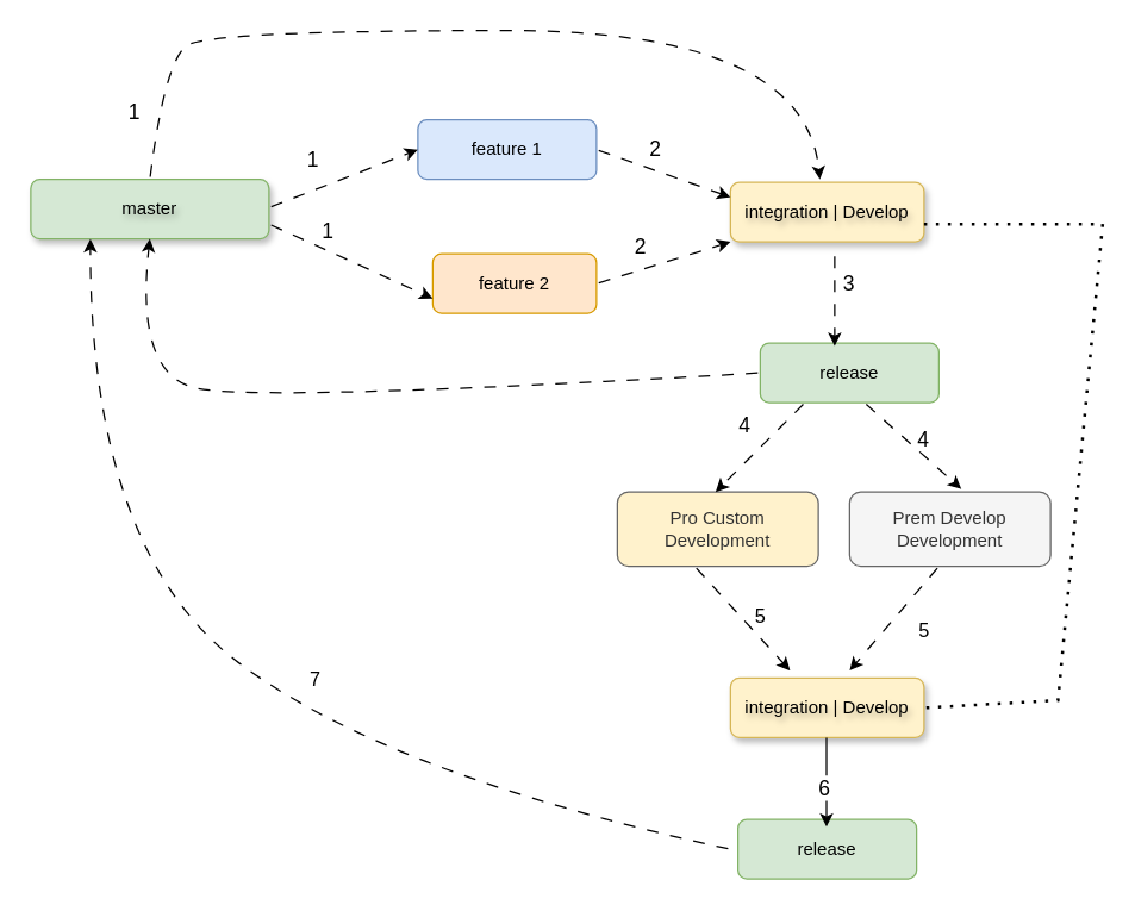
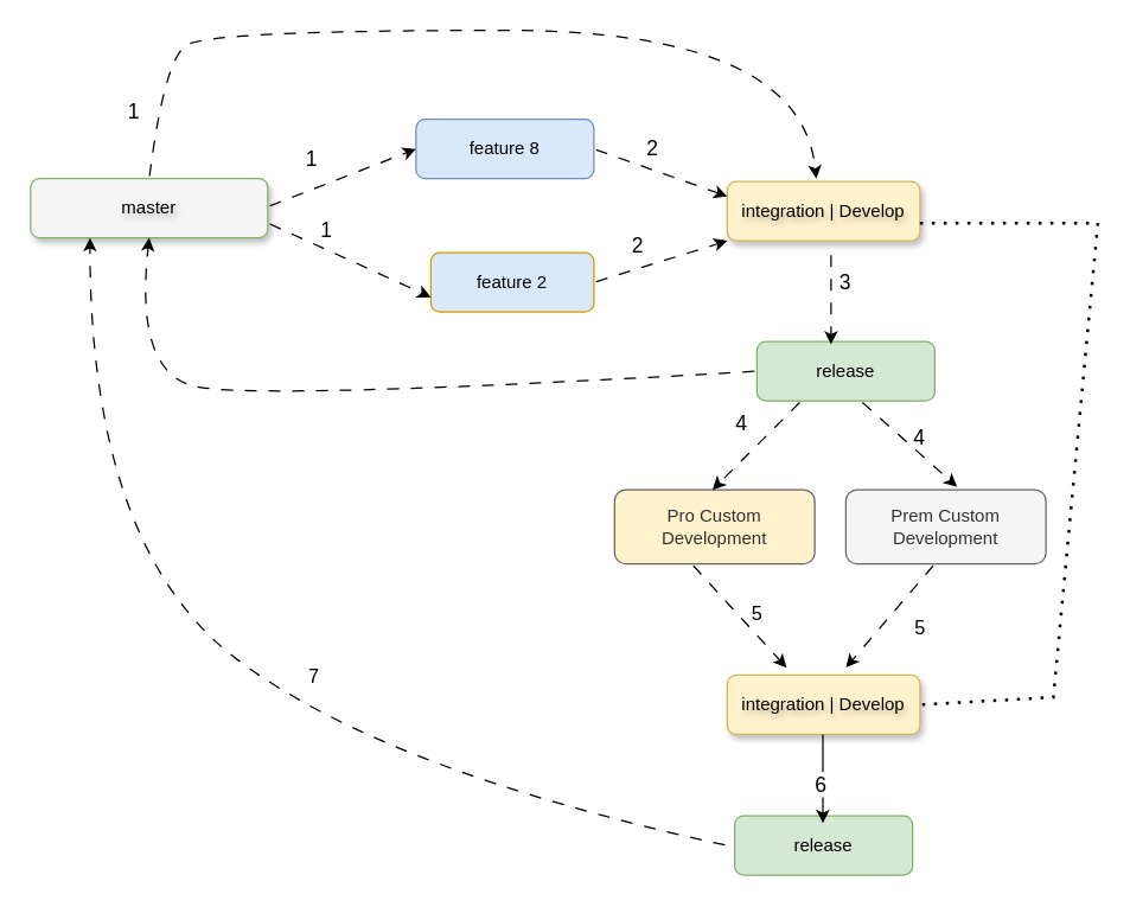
  <mxCell id="0" />
  <mxCell id="1" parent="0" />
  <mxCell id="2" value="integration | Develop" style="rounded=1;whiteSpace=wrap;html=1;fillColor=#fff2cc;strokeColor=#d6b656;shadow=1;textShadow=1;" vertex="1" parent="1"><mxGeometry x="490" y="122" width="130" height="40" as="geometry" /></mxCell>
- <mxCell id="3" value="master" style="rounded=1;whiteSpace=wrap;html=1;fillColor=#d5e8d4;strokeColor=#82b366;shadow=1;textShadow=1;" vertex="1" parent="1"><mxGeometry x="20" y="120" width="160" height="40" as="geometry" /></mxCell>
- <mxCell id="4" value="feature 1" style="rounded=1;whiteSpace=wrap;html=1;fillColor=#dae8fc;strokeColor=#6c8ebf;" vertex="1" parent="1"><mxGeometry x="280" y="80" width="120" height="40" as="geometry" /></mxCell>
- <mxCell id="5" value="feature 2" style="rounded=1;whiteSpace=wrap;html=1;fillColor=#ffe6cc;strokeColor=#d79b00;" vertex="1" parent="1"><mxGeometry x="290" y="170" width="110" height="40" as="geometry" /></mxCell>
+ <mxCell id="3" value="master" style="rounded=1;whiteSpace=wrap;html=1;fillColor=#f5f5f5;strokeColor=#82b366;shadow=1;textShadow=1;" vertex="1" parent="1"><mxGeometry x="20" y="120" width="160" height="40" as="geometry" /></mxCell>
+ <mxCell id="4" value="feature 8" style="rounded=1;whiteSpace=wrap;html=1;fillColor=#dae8fc;strokeColor=#6c8ebf;" vertex="1" parent="1"><mxGeometry x="280" y="80" width="120" height="40" as="geometry" /></mxCell>
+ <mxCell id="5" value="feature 2" style="rounded=1;whiteSpace=wrap;html=1;fillColor=#dae8fc;strokeColor=#d79b00;" vertex="1" parent="1"><mxGeometry x="290" y="170" width="110" height="40" as="geometry" /></mxCell>
  <mxCell id="6" value="" style="endArrow=classic;html=1;rounded=0;flowAnimation=1;" edge="1" parent="1"><mxGeometry width="50" height="50" relative="1" as="geometry"><mxPoint x="180" y="139" as="sourcePoint" /><mxPoint x="280" y="100" as="targetPoint" /></mxGeometry></mxCell>
  <mxCell id="7" value="" style="endArrow=classic;html=1;rounded=0;entryX=0;entryY=0.75;entryDx=0;entryDy=0;flowAnimation=1;" edge="1" parent="1" target="5"><mxGeometry width="50" height="50" relative="1" as="geometry"><mxPoint x="180" y="150" as="sourcePoint" /><mxPoint x="250" y="180" as="targetPoint" /></mxGeometry></mxCell>
  <mxCell id="8" value="" style="endArrow=classic;html=1;rounded=0;exitX=1;exitY=0.5;exitDx=0;exitDy=0;entryX=0;entryY=0.25;entryDx=0;entryDy=0;flowAnimation=1;" edge="1" parent="1" source="4" target="2"><mxGeometry width="50" height="50" relative="1" as="geometry"><mxPoint x="460" y="90" as="sourcePoint" /><mxPoint x="510" y="40" as="targetPoint" /></mxGeometry></mxCell>
  <mxCell id="9" value="" style="endArrow=classic;html=1;rounded=0;entryX=0;entryY=1;entryDx=0;entryDy=0;flowAnimation=1;" edge="1" parent="1" target="2"><mxGeometry width="50" height="50" relative="1" as="geometry"><mxPoint x="400" y="190" as="sourcePoint" /><mxPoint x="480" y="160" as="targetPoint" /></mxGeometry></mxCell>
  <mxCell id="10" value="release" style="rounded=1;whiteSpace=wrap;html=1;fillColor=#d5e8d4;strokeColor=#82b366;" vertex="1" parent="1"><mxGeometry x="510" y="230" width="120" height="40" as="geometry" /></mxCell>
  <mxCell id="11" value="" style="curved=1;endArrow=classic;html=1;rounded=0;exitX=0.5;exitY=0;exitDx=0;exitDy=0;flowAnimation=1;" edge="1" parent="1" source="3"><mxGeometry width="50" height="50" relative="1" as="geometry"><mxPoint x="130" y="90" as="sourcePoint" /><mxPoint x="550" y="120" as="targetPoint" /><Array as="points"><mxPoint x="110" y="40" /><mxPoint x="140" y="20" /><mxPoint x="540" y="20" /></Array></mxGeometry></mxCell>
  <mxCell id="12" value="" style="endArrow=classic;html=1;rounded=0;flowAnimation=1;" edge="1" parent="1"><mxGeometry width="50" height="50" relative="1" as="geometry"><mxPoint x="560" y="170" as="sourcePoint" /><mxPoint x="560" y="232" as="targetPoint" /></mxGeometry></mxCell>
  <mxCell id="13" value="" style="curved=1;endArrow=classic;html=1;rounded=0;entryX=0.5;entryY=1;entryDx=0;entryDy=0;exitX=0;exitY=0.5;exitDx=0;exitDy=0;flowAnimation=1;" edge="1" parent="1" source="10" target="3"><mxGeometry width="50" height="50" relative="1" as="geometry"><mxPoint x="500" y="250" as="sourcePoint" /><mxPoint x="140" y="250" as="targetPoint" /><Array as="points"><mxPoint x="170" y="270" /><mxPoint x="90" y="250" /></Array></mxGeometry></mxCell>
  <mxCell id="14" value="Pro Custom Development" style="rounded=1;whiteSpace=wrap;html=1;fillColor=#fff2cc;fontColor=#333333;strokeColor=#666666;" vertex="1" parent="1"><mxGeometry x="414" y="330" width="135" height="50" as="geometry" /></mxCell>
- <mxCell id="15" value="Prem Develop Development" style="rounded=1;whiteSpace=wrap;html=1;fillColor=#f5f5f5;fontColor=#333333;strokeColor=#666666;" vertex="1" parent="1"><mxGeometry x="570" y="330" width="135" height="50" as="geometry" /></mxCell>
+ <mxCell id="15" value="Prem Custom Development" style="rounded=1;whiteSpace=wrap;html=1;fillColor=#f5f5f5;fontColor=#333333;strokeColor=#666666;" vertex="1" parent="1"><mxGeometry x="570" y="330" width="135" height="50" as="geometry" /></mxCell>
  <mxCell id="16" value="" style="endArrow=classic;html=1;rounded=0;flowAnimation=1;" edge="1" parent="1"><mxGeometry width="50" height="50" relative="1" as="geometry"><mxPoint x="540" y="270" as="sourcePoint" /><mxPoint x="480" y="330" as="targetPoint" /></mxGeometry></mxCell>
  <mxCell id="17" value="" style="endArrow=classic;html=1;rounded=0;entryX=0.556;entryY=-0.04;entryDx=0;entryDy=0;entryPerimeter=0;flowAnimation=1;" edge="1" parent="1" target="15"><mxGeometry width="50" height="50" relative="1" as="geometry"><mxPoint x="580" y="270" as="sourcePoint" /><mxPoint x="640" y="320" as="targetPoint" /></mxGeometry></mxCell>
  <mxCell id="18" value="&lt;font style=&quot;font-size: 14px;&quot;&gt;1&lt;/font&gt;" style="text;html=1;align=center;verticalAlign=middle;whiteSpace=wrap;rounded=0;" vertex="1" parent="1"><mxGeometry x="80" y="60" width="20" height="30" as="geometry" /></mxCell>
  <mxCell id="19" value="&lt;font style=&quot;font-size: 14px;&quot;&gt;1&lt;/font&gt;" style="text;html=1;align=center;verticalAlign=middle;whiteSpace=wrap;rounded=0;" vertex="1" parent="1"><mxGeometry x="200" y="92" width="20" height="30" as="geometry" /></mxCell>
  <mxCell id="20" value="&lt;font style=&quot;font-size: 14px;&quot;&gt;1&lt;/font&gt;" style="text;html=1;align=center;verticalAlign=middle;whiteSpace=wrap;rounded=0;" vertex="1" parent="1"><mxGeometry x="210" y="140" width="20" height="30" as="geometry" /></mxCell>
  <mxCell id="21" value="&lt;font style=&quot;font-size: 14px;&quot;&gt;2&lt;/font&gt;" style="text;html=1;align=center;verticalAlign=middle;whiteSpace=wrap;rounded=0;" vertex="1" parent="1"><mxGeometry x="430" y="85" width="20" height="30" as="geometry" /></mxCell>
  <mxCell id="22" value="&lt;font style=&quot;font-size: 14px;&quot;&gt;2&lt;/font&gt;" style="text;html=1;align=center;verticalAlign=middle;whiteSpace=wrap;rounded=0;" vertex="1" parent="1"><mxGeometry x="420" y="150" width="20" height="30" as="geometry" /></mxCell>
  <mxCell id="23" value="&lt;font style=&quot;font-size: 14px;&quot;&gt;3&lt;/font&gt;" style="text;html=1;align=center;verticalAlign=middle;whiteSpace=wrap;rounded=0;" vertex="1" parent="1"><mxGeometry x="560" y="175" width="20" height="30" as="geometry" /></mxCell>
  <mxCell id="24" value="&lt;font style=&quot;font-size: 14px;&quot;&gt;4&lt;/font&gt;" style="text;html=1;align=center;verticalAlign=middle;whiteSpace=wrap;rounded=0;" vertex="1" parent="1"><mxGeometry x="490" y="270" width="20" height="30" as="geometry" /></mxCell>
  <mxCell id="25" value="&lt;font style=&quot;font-size: 14px;&quot;&gt;4&lt;/font&gt;" style="text;html=1;align=center;verticalAlign=middle;whiteSpace=wrap;rounded=0;" vertex="1" parent="1"><mxGeometry x="610" y="280" width="20" height="30" as="geometry" /></mxCell>
  <mxCell id="26" value="integration | Develop" style="rounded=1;whiteSpace=wrap;html=1;fillColor=#fff2cc;strokeColor=#d6b656;shadow=1;textShadow=1;" vertex="1" parent="1"><mxGeometry x="490" y="455" width="130" height="40" as="geometry" /></mxCell>
  <mxCell id="27" value="" style="endArrow=classic;html=1;rounded=0;flowAnimation=1;" edge="1" parent="1"><mxGeometry width="50" height="50" relative="1" as="geometry"><mxPoint x="466" y="380" as="sourcePoint" /><mxPoint x="530" y="450" as="targetPoint" /></mxGeometry></mxCell>
  <mxCell id="28" value="" style="endArrow=classic;html=1;rounded=0;flowAnimation=1;" edge="1" parent="1"><mxGeometry width="50" height="50" relative="1" as="geometry"><mxPoint x="630" y="380" as="sourcePoint" /><mxPoint x="570" y="450" as="targetPoint" /></mxGeometry></mxCell>
  <mxCell id="29" value="&lt;font style=&quot;font-size: 13px;&quot;&gt;5&lt;/font&gt;" style="text;html=1;align=center;verticalAlign=middle;resizable=0;points=[];autosize=1;strokeColor=none;fillColor=none;" vertex="1" parent="1"><mxGeometry x="495" y="398" width="30" height="30" as="geometry" /></mxCell>
  <mxCell id="30" value="&lt;font style=&quot;font-size: 13px;&quot;&gt;5&lt;/font&gt;" style="text;html=1;align=center;verticalAlign=middle;resizable=0;points=[];autosize=1;strokeColor=none;fillColor=none;" vertex="1" parent="1"><mxGeometry x="605" y="408" width="30" height="30" as="geometry" /></mxCell>
  <mxCell id="31" value="" style="curved=1;endArrow=classic;html=1;rounded=0;entryX=0.25;entryY=1;entryDx=0;entryDy=0;flowAnimation=1;" edge="1" parent="1" target="3"><mxGeometry width="50" height="50" relative="1" as="geometry"><mxPoint x="490" y="570" as="sourcePoint" /><mxPoint x="260" y="470" as="targetPoint" /><Array as="points"><mxPoint x="260" y="520" /><mxPoint x="60" y="370" /></Array></mxGeometry></mxCell>
  <mxCell id="32" value="&lt;font style=&quot;font-size: 13px;&quot;&gt;7&lt;/font&gt;" style="edgeLabel;html=1;align=center;verticalAlign=middle;resizable=0;points=[];" vertex="1" connectable="0" parent="31"><mxGeometry x="-0.098" y="-8" relative="1" as="geometry"><mxPoint x="9" y="-11" as="offset" /></mxGeometry></mxCell>
  <mxCell id="33" value="release" style="rounded=1;whiteSpace=wrap;html=1;fillColor=#d5e8d4;strokeColor=#82b366;" vertex="1" parent="1"><mxGeometry x="495" y="550" width="120" height="40" as="geometry" /></mxCell>
  <mxCell id="34" value="" style="endArrow=classic;html=1;rounded=0;" edge="1" parent="1"><mxGeometry width="50" height="50" relative="1" as="geometry"><mxPoint x="554.5" y="495" as="sourcePoint" /><mxPoint x="554.5" y="555" as="targetPoint" /></mxGeometry></mxCell>
  <mxCell id="35" value="&lt;font style=&quot;font-size: 14px;&quot;&gt;6&lt;/font&gt;" style="edgeLabel;html=1;align=center;verticalAlign=middle;resizable=0;points=[];" vertex="1" connectable="0" parent="34"><mxGeometry x="0.083" y="-2" relative="1" as="geometry"><mxPoint y="1" as="offset" /></mxGeometry></mxCell>
  <mxCell id="36" value="" style="endArrow=none;dashed=1;html=1;dashPattern=1 3;strokeWidth=2;rounded=0;entryX=1;entryY=0.5;entryDx=0;entryDy=0;" edge="1" parent="1" target="26"><mxGeometry width="50" height="50" relative="1" as="geometry"><mxPoint x="620" y="150" as="sourcePoint" /><mxPoint x="620" y="570" as="targetPoint" /><Array as="points"><mxPoint x="740" y="150" /><mxPoint x="710" y="470" /></Array></mxGeometry></mxCell>
